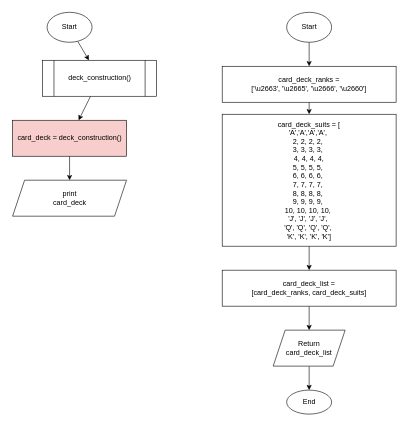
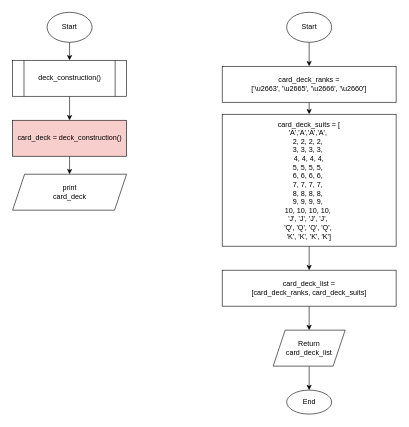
  <mxCell id="0" />
  <mxCell id="1" parent="0" />
  <mxCell id="2" value="" style="edgeStyle=none;html=1;" edge="1" parent="1" source="3" target="7"><mxGeometry relative="1" as="geometry" /></mxCell>
  <mxCell id="3" value="Start" style="ellipse;whiteSpace=wrap;html=1;" vertex="1" parent="1"><mxGeometry x="78" y="20" width="75" height="50" as="geometry" /></mxCell>
  <mxCell id="4" value="" style="edgeStyle=none;html=1;" edge="1" parent="1" source="5" target="19"><mxGeometry relative="1" as="geometry" /></mxCell>
  <mxCell id="5" value="card_deck = deck_construction()" style="whiteSpace=wrap;html=1;fillColor=#f8cecc;" vertex="1" parent="1"><mxGeometry x="20.5" y="200" width="190" height="60" as="geometry" /></mxCell>
  <mxCell id="6" value="" style="edgeStyle=none;html=1;" edge="1" parent="1" source="7" target="5"><mxGeometry relative="1" as="geometry" /></mxCell>
- <mxCell id="7" value="deck_construction()" style="shape=process;whiteSpace=wrap;html=1;backgroundOutline=1;" vertex="1" parent="1"><mxGeometry x="70.5" y="100" width="190" height="60" as="geometry" /></mxCell>
+ <mxCell id="7" value="deck_construction()" style="shape=process;whiteSpace=wrap;html=1;backgroundOutline=1;" vertex="1" parent="1"><mxGeometry x="20.5" y="100" width="190" height="60" as="geometry" /></mxCell>
  <mxCell id="8" value="" style="edgeStyle=none;html=1;" edge="1" parent="1" source="9" target="11"><mxGeometry relative="1" as="geometry" /></mxCell>
  <mxCell id="9" value="Start" style="ellipse;whiteSpace=wrap;html=1;" vertex="1" parent="1"><mxGeometry x="477.5" y="20" width="75" height="50" as="geometry" /></mxCell>
  <mxCell id="10" value="" style="edgeStyle=none;html=1;" edge="1" parent="1" source="11" target="13"><mxGeometry relative="1" as="geometry" /></mxCell>
  <mxCell id="11" value="card_deck_ranks = &lt;br&gt;['\u2663', '\u2665', '\u2666', '\u2660']" style="whiteSpace=wrap;html=1;" vertex="1" parent="1"><mxGeometry x="370" y="110" width="290" height="60" as="geometry" /></mxCell>
  <mxCell id="12" value="" style="edgeStyle=none;html=1;" edge="1" parent="1" source="13" target="15"><mxGeometry relative="1" as="geometry" /></mxCell>
  <mxCell id="13" value="&lt;div style=&quot;&quot;&gt;&lt;span style=&quot;background-color: initial;&quot;&gt;card_deck_suits =&amp;nbsp;&lt;/span&gt;&lt;span style=&quot;background-color: initial;&quot;&gt;[&lt;/span&gt;&lt;/div&gt;&lt;div style=&quot;&quot;&gt;&lt;span style=&quot;background-color: initial;&quot;&gt;'A','A','A','A',&amp;nbsp;&lt;/span&gt;&lt;/div&gt;&lt;div style=&quot;&quot;&gt;&lt;span style=&quot;background-color: initial;&quot;&gt;2, 2, 2, 2,&amp;nbsp;&lt;/span&gt;&lt;/div&gt;&lt;div style=&quot;&quot;&gt;&lt;span style=&quot;background-color: initial;&quot;&gt;3, 3, 3, 3,&amp;nbsp;&lt;/span&gt;&lt;/div&gt;&lt;div style=&quot;&quot;&gt;&lt;span style=&quot;background-color: initial;&quot;&gt;4, 4, 4, 4,&lt;/span&gt;&lt;/div&gt;&lt;div style=&quot;&quot;&gt;&lt;span style=&quot;background-color: initial;&quot;&gt;5, 5, 5, 5,&amp;nbsp;&lt;/span&gt;&lt;/div&gt;&lt;div style=&quot;&quot;&gt;&lt;span style=&quot;background-color: initial;&quot;&gt;6, 6, 6, 6,&amp;nbsp;&lt;/span&gt;&lt;/div&gt;&lt;div style=&quot;&quot;&gt;&lt;span style=&quot;background-color: initial;&quot;&gt;7, 7, 7, 7,&amp;nbsp;&lt;/span&gt;&lt;/div&gt;&lt;div style=&quot;&quot;&gt;&lt;span style=&quot;background-color: initial;&quot;&gt;8, 8, 8, 8,&amp;nbsp;&lt;/span&gt;&lt;/div&gt;&lt;div style=&quot;&quot;&gt;&lt;span style=&quot;background-color: initial;&quot;&gt;9, 9, 9, 9,&amp;nbsp;&lt;/span&gt;&lt;/div&gt;&lt;div style=&quot;&quot;&gt;&lt;span style=&quot;background-color: initial;&quot;&gt;10, 10, 10, 10,&amp;nbsp;&lt;/span&gt;&lt;/div&gt;&lt;div style=&quot;&quot;&gt;&lt;span style=&quot;background-color: initial;&quot;&gt;'J', 'J', 'J', 'J',&amp;nbsp;&lt;/span&gt;&lt;/div&gt;&lt;div style=&quot;&quot;&gt;&lt;span style=&quot;background-color: initial;&quot;&gt;'Q', 'Q', 'Q', 'Q',&amp;nbsp;&lt;/span&gt;&lt;/div&gt;&lt;div style=&quot;&quot;&gt;&lt;span style=&quot;background-color: initial;&quot;&gt;'K', 'K', 'K', 'K']&lt;/span&gt;&lt;/div&gt;" style="whiteSpace=wrap;html=1;align=center;" vertex="1" parent="1"><mxGeometry x="370" y="190" width="290" height="220" as="geometry" /></mxCell>
  <mxCell id="14" value="" style="edgeStyle=none;html=1;" edge="1" parent="1" source="15" target="17"><mxGeometry relative="1" as="geometry" /></mxCell>
  <mxCell id="15" value="card_deck_list = &lt;br&gt;[card_deck_ranks, card_deck_suits]&lt;br&gt;" style="whiteSpace=wrap;html=1;" vertex="1" parent="1"><mxGeometry x="370" y="450" width="290" height="60" as="geometry" /></mxCell>
  <mxCell id="16" value="" style="edgeStyle=none;html=1;" edge="1" parent="1" source="17" target="18"><mxGeometry relative="1" as="geometry" /></mxCell>
  <mxCell id="17" value="Return&lt;br&gt;card_deck_list" style="shape=parallelogram;perimeter=parallelogramPerimeter;whiteSpace=wrap;html=1;fixedSize=1;" vertex="1" parent="1"><mxGeometry x="455" y="550" width="120" height="60" as="geometry" /></mxCell>
  <mxCell id="18" value="End" style="ellipse;whiteSpace=wrap;html=1;" vertex="1" parent="1"><mxGeometry x="477.5" y="650" width="75" height="40" as="geometry" /></mxCell>
- <mxCell id="19" value="print&lt;br&gt;card_deck" style="shape=parallelogram;perimeter=parallelogramPerimeter;whiteSpace=wrap;html=1;fixedSize=1;" vertex="1" parent="1"><mxGeometry x="20.5" y="300" width="190" height="60" as="geometry" /></mxCell>
+ <mxCell id="19" value="print&lt;br&gt;card_deck" style="shape=parallelogram;perimeter=parallelogramPerimeter;whiteSpace=wrap;html=1;fixedSize=1;" vertex="1" parent="1"><mxGeometry x="20.5" y="290" width="190" height="60" as="geometry" /></mxCell>
